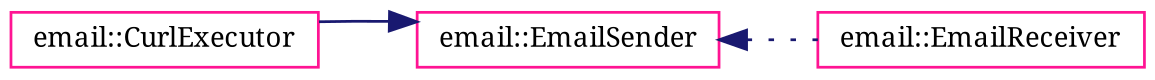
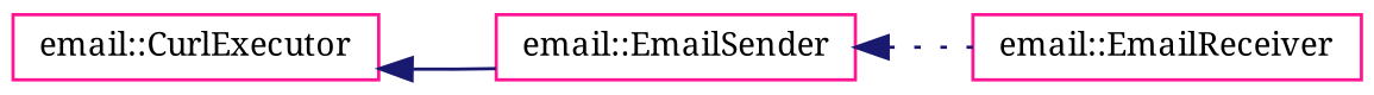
  digraph {
    fontname="Noto Serif"
    rankdir=LR
    node [color=deeppink fillcolor=white fontname="Noto Serif" fontsize=10 shape=record style=filled]
    edge [color=midnightblue dir=back fontname="Noto Serif" fontsize=10 labelfontname=Helvetica labelfontsize=10]
    n1 [height=0.2 label="email::CurlExecutor" width=0.4]
    n2 [height=0.2 label="email::EmailSender" width=0.4]
    n3 [height=0.2 label="email::EmailReceiver" width=0.4]
-   n2 -> n1 [style=solid]
+   n1 -> n2 [style=solid]
    n2 -> n3 [style=dotted]
  }
